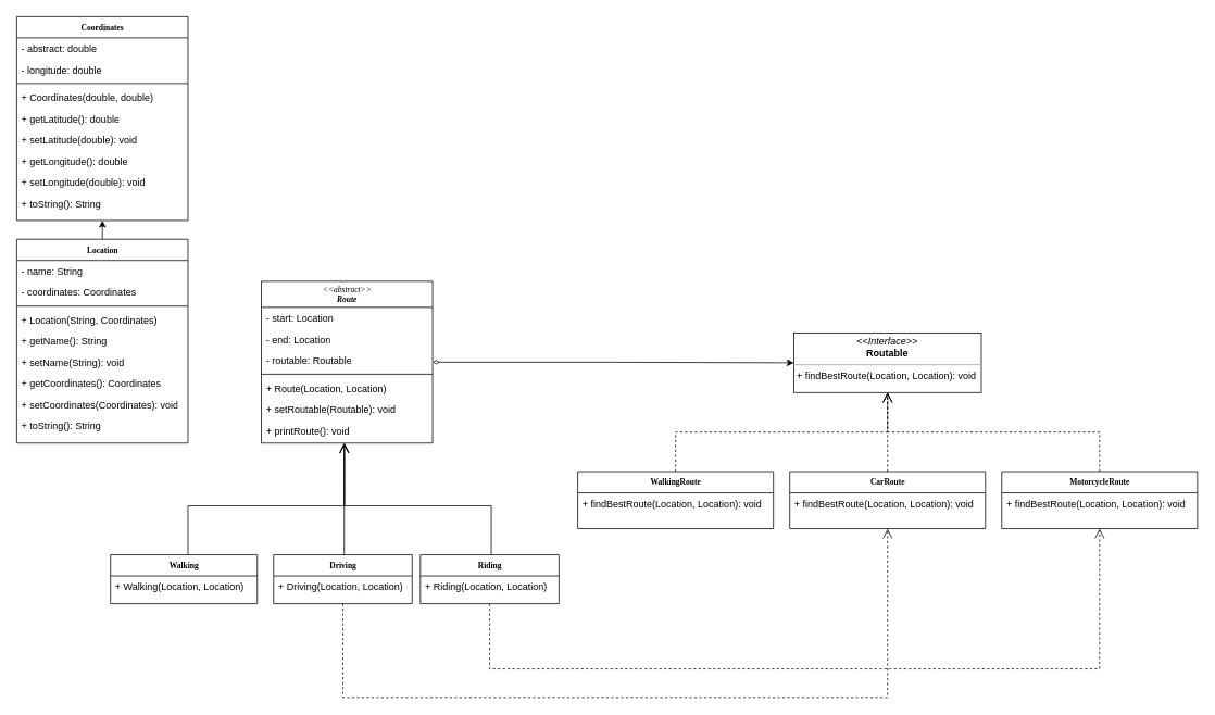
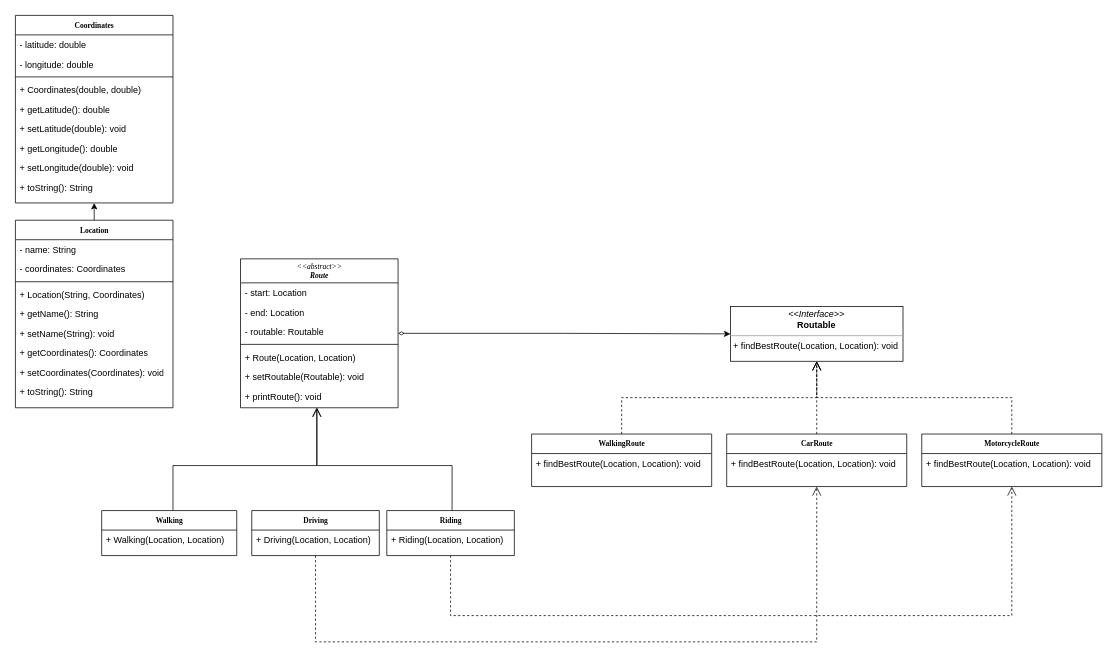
  <mxCell id="0" />
  <mxCell id="1" parent="0" />
  <mxCell id="2" value="&lt;b&gt;WalkingRoute&lt;/b&gt;" style="swimlane;html=1;fontStyle=0;childLayout=stackLayout;horizontal=1;startSize=26;fillColor=none;horizontalStack=0;resizeParent=1;resizeLast=0;collapsible=1;marginBottom=0;swimlaneFillColor=#ffffff;rounded=0;shadow=0;comic=0;labelBackgroundColor=none;strokeWidth=1;fontFamily=Verdana;fontSize=10;align=center;" vertex="1" parent="1"><mxGeometry x="708" y="578" width="240" height="70" as="geometry" /></mxCell>
  <mxCell id="3" value="+ findBestRoute(Location, Location): void" style="text;html=1;strokeColor=none;fillColor=none;align=left;verticalAlign=top;spacingLeft=4;spacingRight=4;whiteSpace=wrap;overflow=hidden;rotatable=0;points=[[0,0.5],[1,0.5]];portConstraint=eastwest;" vertex="1" parent="2"><mxGeometry y="26" width="240" height="26" as="geometry" /></mxCell>
  <mxCell id="4" style="edgeStyle=orthogonalEdgeStyle;rounded=0;html=1;labelBackgroundColor=none;startFill=0;endArrow=open;endFill=0;endSize=10;fontFamily=Verdana;fontSize=10;dashed=1;exitX=0.5;exitY=0;exitDx=0;exitDy=0;entryX=0.5;entryY=1;entryDx=0;entryDy=0;" edge="1" parent="1" source="2" target="5"><mxGeometry relative="1" as="geometry"><mxPoint x="988" y="461" as="sourcePoint" /><mxPoint x="668" y="448" as="targetPoint" /></mxGeometry></mxCell>
  <mxCell id="5" value="&lt;p style=&quot;margin:0px;margin-top:4px;text-align:center;&quot;&gt;&lt;i&gt;&amp;lt;&amp;lt;Interface&amp;gt;&amp;gt;&lt;/i&gt;&lt;br&gt;&lt;b&gt;Routable&lt;/b&gt;&lt;/p&gt;&lt;hr size=&quot;1&quot;&gt;&lt;p style=&quot;margin:0px;margin-left:4px;&quot;&gt;&lt;/p&gt;&lt;p style=&quot;margin:0px;margin-left:4px;&quot;&gt;+ findBestRoute(Location, Location): void&lt;br&gt;&lt;/p&gt;" style="verticalAlign=top;align=left;overflow=fill;fontSize=12;fontFamily=Helvetica;html=1;rounded=0;shadow=0;comic=0;labelBackgroundColor=none;strokeWidth=1" vertex="1" parent="1"><mxGeometry x="973" y="408" width="230" height="73" as="geometry" /></mxCell>
  <mxCell id="6" style="edgeStyle=orthogonalEdgeStyle;rounded=0;html=1;exitX=0.5;exitY=1;dashed=1;labelBackgroundColor=none;startFill=0;endArrow=open;endFill=0;endSize=10;fontFamily=Verdana;fontSize=10;exitDx=0;exitDy=0;entryX=0.5;entryY=1;entryDx=0;entryDy=0;" edge="1" parent="1" source="47" target="9"><mxGeometry relative="1" as="geometry"><Array as="points"><mxPoint x="600" y="820" /><mxPoint x="1348" y="820" /></Array><mxPoint x="910" y="770" as="sourcePoint" /><mxPoint x="1040" y="835" as="targetPoint" /></mxGeometry></mxCell>
  <mxCell id="7" value="&lt;b&gt;CarRoute&lt;/b&gt;" style="swimlane;html=1;fontStyle=0;childLayout=stackLayout;horizontal=1;startSize=26;fillColor=none;horizontalStack=0;resizeParent=1;resizeLast=0;collapsible=1;marginBottom=0;swimlaneFillColor=#ffffff;rounded=0;shadow=0;comic=0;labelBackgroundColor=none;strokeWidth=1;fontFamily=Verdana;fontSize=10;align=center;" vertex="1" parent="1"><mxGeometry x="968" y="578" width="240" height="70" as="geometry" /></mxCell>
  <mxCell id="8" value="+ findBestRoute(Location, Location): void" style="text;html=1;strokeColor=none;fillColor=none;align=left;verticalAlign=top;spacingLeft=4;spacingRight=4;whiteSpace=wrap;overflow=hidden;rotatable=0;points=[[0,0.5],[1,0.5]];portConstraint=eastwest;" vertex="1" parent="7"><mxGeometry y="26" width="240" height="26" as="geometry" /></mxCell>
  <mxCell id="9" value="&lt;b&gt;MotorcycleRoute&lt;/b&gt;" style="swimlane;html=1;fontStyle=0;childLayout=stackLayout;horizontal=1;startSize=26;fillColor=none;horizontalStack=0;resizeParent=1;resizeLast=0;collapsible=1;marginBottom=0;swimlaneFillColor=#ffffff;rounded=0;shadow=0;comic=0;labelBackgroundColor=none;strokeWidth=1;fontFamily=Verdana;fontSize=10;align=center;" vertex="1" parent="1"><mxGeometry x="1228" y="578" width="240" height="70" as="geometry" /></mxCell>
  <mxCell id="10" value="+ findBestRoute(Location, Location): void" style="text;html=1;strokeColor=none;fillColor=none;align=left;verticalAlign=top;spacingLeft=4;spacingRight=4;whiteSpace=wrap;overflow=hidden;rotatable=0;points=[[0,0.5],[1,0.5]];portConstraint=eastwest;" vertex="1" parent="9"><mxGeometry y="26" width="240" height="26" as="geometry" /></mxCell>
  <mxCell id="11" style="edgeStyle=orthogonalEdgeStyle;rounded=0;html=1;labelBackgroundColor=none;startFill=0;endArrow=open;endFill=0;endSize=10;fontFamily=Verdana;fontSize=10;dashed=1;exitX=0.5;exitY=0;exitDx=0;exitDy=0;entryX=0.5;entryY=1;entryDx=0;entryDy=0;" edge="1" parent="1" source="7" target="5"><mxGeometry relative="1" as="geometry"><mxPoint x="878" y="396" as="sourcePoint" /><mxPoint x="878" y="493" as="targetPoint" /></mxGeometry></mxCell>
  <mxCell id="12" style="edgeStyle=orthogonalEdgeStyle;rounded=0;html=1;labelBackgroundColor=none;startFill=0;endArrow=open;endFill=0;endSize=10;fontFamily=Verdana;fontSize=10;dashed=1;exitX=0.5;exitY=0;exitDx=0;exitDy=0;entryX=0.5;entryY=1;entryDx=0;entryDy=0;" edge="1" parent="1" source="9" target="5"><mxGeometry relative="1" as="geometry"><mxPoint x="1288" y="418" as="sourcePoint" /><mxPoint x="1548" y="515" as="targetPoint" /></mxGeometry></mxCell>
  <mxCell id="13" value="&lt;b&gt;Coordinates&lt;/b&gt;" style="swimlane;html=1;fontStyle=0;childLayout=stackLayout;horizontal=1;startSize=26;fillColor=none;horizontalStack=0;resizeParent=1;resizeLast=0;collapsible=1;marginBottom=0;swimlaneFillColor=#ffffff;rounded=0;shadow=0;comic=0;labelBackgroundColor=none;strokeWidth=1;fontFamily=Verdana;fontSize=10;align=center;" vertex="1" parent="1"><mxGeometry x="20" y="20" width="210" height="250" as="geometry"><mxRectangle x="80" y="100" width="110" height="30" as="alternateBounds" /></mxGeometry></mxCell>
- <mxCell id="14" value="- abstract: double" style="text;html=1;strokeColor=none;fillColor=none;align=left;verticalAlign=top;spacingLeft=4;spacingRight=4;whiteSpace=wrap;overflow=hidden;rotatable=0;points=[[0,0.5],[1,0.5]];portConstraint=eastwest;" vertex="1" parent="13"><mxGeometry y="26" width="210" height="26" as="geometry" /></mxCell>
+ <mxCell id="14" value="- latitude: double" style="text;html=1;strokeColor=none;fillColor=none;align=left;verticalAlign=top;spacingLeft=4;spacingRight=4;whiteSpace=wrap;overflow=hidden;rotatable=0;points=[[0,0.5],[1,0.5]];portConstraint=eastwest;" vertex="1" parent="13"><mxGeometry y="26" width="210" height="26" as="geometry" /></mxCell>
  <mxCell id="15" value="- longitude: double" style="text;html=1;strokeColor=none;fillColor=none;align=left;verticalAlign=top;spacingLeft=4;spacingRight=4;whiteSpace=wrap;overflow=hidden;rotatable=0;points=[[0,0.5],[1,0.5]];portConstraint=eastwest;" vertex="1" parent="13"><mxGeometry y="52" width="210" height="26" as="geometry" /></mxCell>
  <mxCell id="16" value="" style="line;strokeWidth=1;fillColor=none;align=left;verticalAlign=middle;spacingTop=-1;spacingLeft=3;spacingRight=3;rotatable=0;labelPosition=right;points=[];portConstraint=eastwest;strokeColor=inherit;" vertex="1" parent="13"><mxGeometry y="78" width="210" height="8" as="geometry" /></mxCell>
  <mxCell id="17" value="+ Coordinates(double, double)" style="text;html=1;strokeColor=none;fillColor=none;align=left;verticalAlign=top;spacingLeft=4;spacingRight=4;whiteSpace=wrap;overflow=hidden;rotatable=0;points=[[0,0.5],[1,0.5]];portConstraint=eastwest;" vertex="1" parent="13"><mxGeometry y="86" width="210" height="26" as="geometry" /></mxCell>
  <mxCell id="18" value="+ getLatitude(): double" style="text;html=1;strokeColor=none;fillColor=none;align=left;verticalAlign=top;spacingLeft=4;spacingRight=4;whiteSpace=wrap;overflow=hidden;rotatable=0;points=[[0,0.5],[1,0.5]];portConstraint=eastwest;" vertex="1" parent="13"><mxGeometry y="112" width="210" height="26" as="geometry" /></mxCell>
  <mxCell id="19" value="+ setLatitude(double): void" style="text;html=1;strokeColor=none;fillColor=none;align=left;verticalAlign=top;spacingLeft=4;spacingRight=4;whiteSpace=wrap;overflow=hidden;rotatable=0;points=[[0,0.5],[1,0.5]];portConstraint=eastwest;" vertex="1" parent="13"><mxGeometry y="138" width="210" height="26" as="geometry" /></mxCell>
  <mxCell id="20" value="+ getLongitude(): double" style="text;html=1;strokeColor=none;fillColor=none;align=left;verticalAlign=top;spacingLeft=4;spacingRight=4;whiteSpace=wrap;overflow=hidden;rotatable=0;points=[[0,0.5],[1,0.5]];portConstraint=eastwest;" vertex="1" parent="13"><mxGeometry y="164" width="210" height="26" as="geometry" /></mxCell>
  <mxCell id="21" value="+ setLongitude(double): void" style="text;html=1;strokeColor=none;fillColor=none;align=left;verticalAlign=top;spacingLeft=4;spacingRight=4;whiteSpace=wrap;overflow=hidden;rotatable=0;points=[[0,0.5],[1,0.5]];portConstraint=eastwest;" vertex="1" parent="13"><mxGeometry y="190" width="210" height="26" as="geometry" /></mxCell>
  <mxCell id="22" value="+ toString(): String" style="text;html=1;strokeColor=none;fillColor=none;align=left;verticalAlign=top;spacingLeft=4;spacingRight=4;whiteSpace=wrap;overflow=hidden;rotatable=0;points=[[0,0.5],[1,0.5]];portConstraint=eastwest;" vertex="1" parent="13"><mxGeometry y="216" width="210" height="26" as="geometry" /></mxCell>
  <mxCell id="23" style="edgeStyle=orthogonalEdgeStyle;rounded=0;orthogonalLoop=1;jettySize=auto;html=1;entryX=0;entryY=0.5;entryDx=0;entryDy=0;startArrow=diamondThin;startFill=0;" edge="1" parent="1" source="24" target="5"><mxGeometry relative="1" as="geometry" /></mxCell>
  <mxCell id="24" value="&lt;i&gt;&amp;lt;&amp;lt;abstract&amp;gt;&amp;gt;&lt;br&gt;&lt;b&gt;Route&lt;/b&gt;&lt;br&gt;&lt;/i&gt;" style="swimlane;html=1;fontStyle=0;childLayout=stackLayout;horizontal=1;startSize=32;fillColor=none;horizontalStack=0;resizeParent=1;resizeLast=0;collapsible=1;marginBottom=0;swimlaneFillColor=#ffffff;rounded=0;shadow=0;comic=0;labelBackgroundColor=none;strokeWidth=1;fontFamily=Verdana;fontSize=10;align=center;" vertex="1" parent="1"><mxGeometry x="320" y="344.5" width="210" height="198.5" as="geometry"><mxRectangle x="80" y="100" width="110" height="30" as="alternateBounds" /></mxGeometry></mxCell>
  <mxCell id="25" value="- start: Location" style="text;html=1;strokeColor=none;fillColor=none;align=left;verticalAlign=top;spacingLeft=4;spacingRight=4;whiteSpace=wrap;overflow=hidden;rotatable=0;points=[[0,0.5],[1,0.5]];portConstraint=eastwest;" vertex="1" parent="24"><mxGeometry y="32" width="210" height="26" as="geometry" /></mxCell>
  <mxCell id="26" value="- end: Location" style="text;html=1;strokeColor=none;fillColor=none;align=left;verticalAlign=top;spacingLeft=4;spacingRight=4;whiteSpace=wrap;overflow=hidden;rotatable=0;points=[[0,0.5],[1,0.5]];portConstraint=eastwest;" vertex="1" parent="24"><mxGeometry y="58" width="210" height="26" as="geometry" /></mxCell>
  <mxCell id="27" value="- routable: Routable" style="text;html=1;strokeColor=none;fillColor=none;align=left;verticalAlign=top;spacingLeft=4;spacingRight=4;whiteSpace=wrap;overflow=hidden;rotatable=0;points=[[0,0.5],[1,0.5]];portConstraint=eastwest;" vertex="1" parent="24"><mxGeometry y="84" width="210" height="26" as="geometry" /></mxCell>
  <mxCell id="28" value="" style="line;strokeWidth=1;fillColor=none;align=left;verticalAlign=middle;spacingTop=-1;spacingLeft=3;spacingRight=3;rotatable=0;labelPosition=right;points=[];portConstraint=eastwest;strokeColor=inherit;" vertex="1" parent="24"><mxGeometry y="110" width="210" height="8" as="geometry" /></mxCell>
  <mxCell id="29" value="+ Route(Location, Location)" style="text;html=1;strokeColor=none;fillColor=none;align=left;verticalAlign=top;spacingLeft=4;spacingRight=4;whiteSpace=wrap;overflow=hidden;rotatable=0;points=[[0,0.5],[1,0.5]];portConstraint=eastwest;" vertex="1" parent="24"><mxGeometry y="118" width="210" height="26" as="geometry" /></mxCell>
  <mxCell id="30" value="+ setRoutable(Routable): void" style="text;html=1;strokeColor=none;fillColor=none;align=left;verticalAlign=top;spacingLeft=4;spacingRight=4;whiteSpace=wrap;overflow=hidden;rotatable=0;points=[[0,0.5],[1,0.5]];portConstraint=eastwest;" vertex="1" parent="24"><mxGeometry y="144" width="210" height="26" as="geometry" /></mxCell>
  <mxCell id="31" value="+ printRoute(): void" style="text;html=1;strokeColor=none;fillColor=none;align=left;verticalAlign=top;spacingLeft=4;spacingRight=4;whiteSpace=wrap;overflow=hidden;rotatable=0;points=[[0,0.5],[1,0.5]];portConstraint=eastwest;" vertex="1" parent="24"><mxGeometry y="170" width="210" height="26" as="geometry" /></mxCell>
  <mxCell id="32" style="edgeStyle=orthogonalEdgeStyle;rounded=0;orthogonalLoop=1;jettySize=auto;html=1;exitX=0.5;exitY=0;exitDx=0;exitDy=0;entryX=0.5;entryY=1;entryDx=0;entryDy=0;" edge="1" parent="1" source="33" target="13"><mxGeometry relative="1" as="geometry" /></mxCell>
  <mxCell id="33" value="&lt;b&gt;Location&lt;/b&gt;" style="swimlane;html=1;fontStyle=0;childLayout=stackLayout;horizontal=1;startSize=26;fillColor=none;horizontalStack=0;resizeParent=1;resizeLast=0;collapsible=1;marginBottom=0;swimlaneFillColor=#ffffff;rounded=0;shadow=0;comic=0;labelBackgroundColor=none;strokeWidth=1;fontFamily=Verdana;fontSize=10;align=center;" vertex="1" parent="1"><mxGeometry x="20" y="293" width="210" height="250" as="geometry"><mxRectangle x="80" y="100" width="110" height="30" as="alternateBounds" /></mxGeometry></mxCell>
  <mxCell id="34" value="- name: String" style="text;html=1;strokeColor=none;fillColor=none;align=left;verticalAlign=top;spacingLeft=4;spacingRight=4;whiteSpace=wrap;overflow=hidden;rotatable=0;points=[[0,0.5],[1,0.5]];portConstraint=eastwest;" vertex="1" parent="33"><mxGeometry y="26" width="210" height="26" as="geometry" /></mxCell>
  <mxCell id="35" value="- coordinates: Coordinates" style="text;html=1;strokeColor=none;fillColor=none;align=left;verticalAlign=top;spacingLeft=4;spacingRight=4;whiteSpace=wrap;overflow=hidden;rotatable=0;points=[[0,0.5],[1,0.5]];portConstraint=eastwest;" vertex="1" parent="33"><mxGeometry y="52" width="210" height="26" as="geometry" /></mxCell>
  <mxCell id="36" value="" style="line;strokeWidth=1;fillColor=none;align=left;verticalAlign=middle;spacingTop=-1;spacingLeft=3;spacingRight=3;rotatable=0;labelPosition=right;points=[];portConstraint=eastwest;strokeColor=inherit;" vertex="1" parent="33"><mxGeometry y="78" width="210" height="8" as="geometry" /></mxCell>
  <mxCell id="37" value="+ Location(String, Coordinates)" style="text;html=1;strokeColor=none;fillColor=none;align=left;verticalAlign=top;spacingLeft=4;spacingRight=4;whiteSpace=wrap;overflow=hidden;rotatable=0;points=[[0,0.5],[1,0.5]];portConstraint=eastwest;" vertex="1" parent="33"><mxGeometry y="86" width="210" height="26" as="geometry" /></mxCell>
  <mxCell id="38" value="+ getName(): String" style="text;html=1;strokeColor=none;fillColor=none;align=left;verticalAlign=top;spacingLeft=4;spacingRight=4;whiteSpace=wrap;overflow=hidden;rotatable=0;points=[[0,0.5],[1,0.5]];portConstraint=eastwest;" vertex="1" parent="33"><mxGeometry y="112" width="210" height="26" as="geometry" /></mxCell>
  <mxCell id="39" value="+ setName(String): void" style="text;html=1;strokeColor=none;fillColor=none;align=left;verticalAlign=top;spacingLeft=4;spacingRight=4;whiteSpace=wrap;overflow=hidden;rotatable=0;points=[[0,0.5],[1,0.5]];portConstraint=eastwest;" vertex="1" parent="33"><mxGeometry y="138" width="210" height="26" as="geometry" /></mxCell>
  <mxCell id="40" value="+ getCoordinates(): Coordinates" style="text;html=1;strokeColor=none;fillColor=none;align=left;verticalAlign=top;spacingLeft=4;spacingRight=4;whiteSpace=wrap;overflow=hidden;rotatable=0;points=[[0,0.5],[1,0.5]];portConstraint=eastwest;" vertex="1" parent="33"><mxGeometry y="164" width="210" height="26" as="geometry" /></mxCell>
  <mxCell id="41" value="+ setCoordinates(Coordinates): void" style="text;html=1;strokeColor=none;fillColor=none;align=left;verticalAlign=top;spacingLeft=4;spacingRight=4;whiteSpace=wrap;overflow=hidden;rotatable=0;points=[[0,0.5],[1,0.5]];portConstraint=eastwest;" vertex="1" parent="33"><mxGeometry y="190" width="210" height="26" as="geometry" /></mxCell>
  <mxCell id="42" value="+ toString(): String" style="text;html=1;strokeColor=none;fillColor=none;align=left;verticalAlign=top;spacingLeft=4;spacingRight=4;whiteSpace=wrap;overflow=hidden;rotatable=0;points=[[0,0.5],[1,0.5]];portConstraint=eastwest;" vertex="1" parent="33"><mxGeometry y="216" width="210" height="26" as="geometry" /></mxCell>
  <mxCell id="43" value="&lt;b&gt;Walking&lt;/b&gt;" style="swimlane;html=1;fontStyle=0;childLayout=stackLayout;horizontal=1;startSize=26;fillColor=none;horizontalStack=0;resizeParent=1;resizeLast=0;collapsible=1;marginBottom=0;swimlaneFillColor=#ffffff;rounded=0;shadow=0;comic=0;labelBackgroundColor=none;strokeWidth=1;fontFamily=Verdana;fontSize=10;align=center;" vertex="1" parent="1"><mxGeometry x="135" y="680" width="180" height="60" as="geometry"><mxRectangle x="80" y="100" width="110" height="30" as="alternateBounds" /></mxGeometry></mxCell>
  <mxCell id="44" value="+ Walking(Location, Location)" style="text;html=1;strokeColor=none;fillColor=none;align=left;verticalAlign=top;spacingLeft=4;spacingRight=4;whiteSpace=wrap;overflow=hidden;rotatable=0;points=[[0,0.5],[1,0.5]];portConstraint=eastwest;" vertex="1" parent="43"><mxGeometry y="26" width="180" height="26" as="geometry" /></mxCell>
  <mxCell id="45" value="&lt;b&gt;Driving&lt;/b&gt;" style="swimlane;html=1;fontStyle=0;childLayout=stackLayout;horizontal=1;startSize=26;fillColor=none;horizontalStack=0;resizeParent=1;resizeLast=0;collapsible=1;marginBottom=0;swimlaneFillColor=#ffffff;rounded=0;shadow=0;comic=0;labelBackgroundColor=none;strokeWidth=1;fontFamily=Verdana;fontSize=10;align=center;" vertex="1" parent="1"><mxGeometry x="335" y="680" width="170" height="60" as="geometry"><mxRectangle x="80" y="100" width="110" height="30" as="alternateBounds" /></mxGeometry></mxCell>
  <mxCell id="46" value="+ Driving(Location, Location)" style="text;html=1;strokeColor=none;fillColor=none;align=left;verticalAlign=top;spacingLeft=4;spacingRight=4;whiteSpace=wrap;overflow=hidden;rotatable=0;points=[[0,0.5],[1,0.5]];portConstraint=eastwest;" vertex="1" parent="45"><mxGeometry y="26" width="170" height="26" as="geometry" /></mxCell>
  <mxCell id="47" value="&lt;b&gt;Riding&lt;/b&gt;" style="swimlane;html=1;fontStyle=0;childLayout=stackLayout;horizontal=1;startSize=26;fillColor=none;horizontalStack=0;resizeParent=1;resizeLast=0;collapsible=1;marginBottom=0;swimlaneFillColor=#ffffff;rounded=0;shadow=0;comic=0;labelBackgroundColor=none;strokeWidth=1;fontFamily=Verdana;fontSize=10;align=center;" vertex="1" parent="1"><mxGeometry x="515" y="680" width="170" height="60" as="geometry"><mxRectangle x="80" y="100" width="110" height="30" as="alternateBounds" /></mxGeometry></mxCell>
  <mxCell id="48" value="+ Riding(Location, Location)" style="text;html=1;strokeColor=none;fillColor=none;align=left;verticalAlign=top;spacingLeft=4;spacingRight=4;whiteSpace=wrap;overflow=hidden;rotatable=0;points=[[0,0.5],[1,0.5]];portConstraint=eastwest;" vertex="1" parent="47"><mxGeometry y="26" width="170" height="26" as="geometry" /></mxCell>
  <mxCell id="49" style="edgeStyle=orthogonalEdgeStyle;rounded=0;html=1;labelBackgroundColor=none;startFill=0;endArrow=open;endFill=0;endSize=10;fontFamily=Verdana;fontSize=10;entryX=0.488;entryY=1.204;entryDx=0;entryDy=0;entryPerimeter=0;" edge="1" parent="1"><mxGeometry relative="1" as="geometry"><Array as="points"><mxPoint x="230" y="620" /><mxPoint x="422" y="620" /></Array><mxPoint x="230" y="680" as="sourcePoint" /><mxPoint x="421.48" y="542.804" as="targetPoint" /></mxGeometry></mxCell>
- <mxCell id="50" style="edgeStyle=orthogonalEdgeStyle;rounded=0;html=1;exitX=0.5;exitY=0;labelBackgroundColor=none;startFill=0;endArrow=open;endFill=0;endSize=10;fontFamily=Verdana;fontSize=10;exitDx=0;exitDy=0;entryX=0.484;entryY=1.112;entryDx=0;entryDy=0;entryPerimeter=0;" edge="1" parent="1" source="45" target="31"><mxGeometry relative="1" as="geometry"><Array as="points"><mxPoint x="422" y="680" /></Array><mxPoint x="460" y="657" as="sourcePoint" /><mxPoint x="742" y="523" as="targetPoint" /></mxGeometry></mxCell>
  <mxCell id="51" style="edgeStyle=orthogonalEdgeStyle;rounded=0;html=1;exitX=0.5;exitY=0;labelBackgroundColor=none;startFill=0;endArrow=open;endFill=0;endSize=10;fontFamily=Verdana;fontSize=10;exitDx=0;exitDy=0;" edge="1" parent="1"><mxGeometry relative="1" as="geometry"><Array as="points"><mxPoint x="602" y="620" /><mxPoint x="422" y="620" /></Array><mxPoint x="602" y="680" as="sourcePoint" /><mxPoint x="422" y="543" as="targetPoint" /></mxGeometry></mxCell>
  <mxCell id="52" style="edgeStyle=orthogonalEdgeStyle;rounded=0;html=1;exitX=0.5;exitY=1;dashed=1;labelBackgroundColor=none;startFill=0;endArrow=open;endFill=0;endSize=10;fontFamily=Verdana;fontSize=10;exitDx=0;exitDy=0;entryX=0.5;entryY=1;entryDx=0;entryDy=0;" edge="1" parent="1" source="45" target="7"><mxGeometry relative="1" as="geometry"><Array as="points"><mxPoint x="420" y="855" /><mxPoint x="1088" y="855" /></Array><mxPoint x="500" y="790" as="sourcePoint" /><mxPoint x="630" y="855" as="targetPoint" /></mxGeometry></mxCell>
